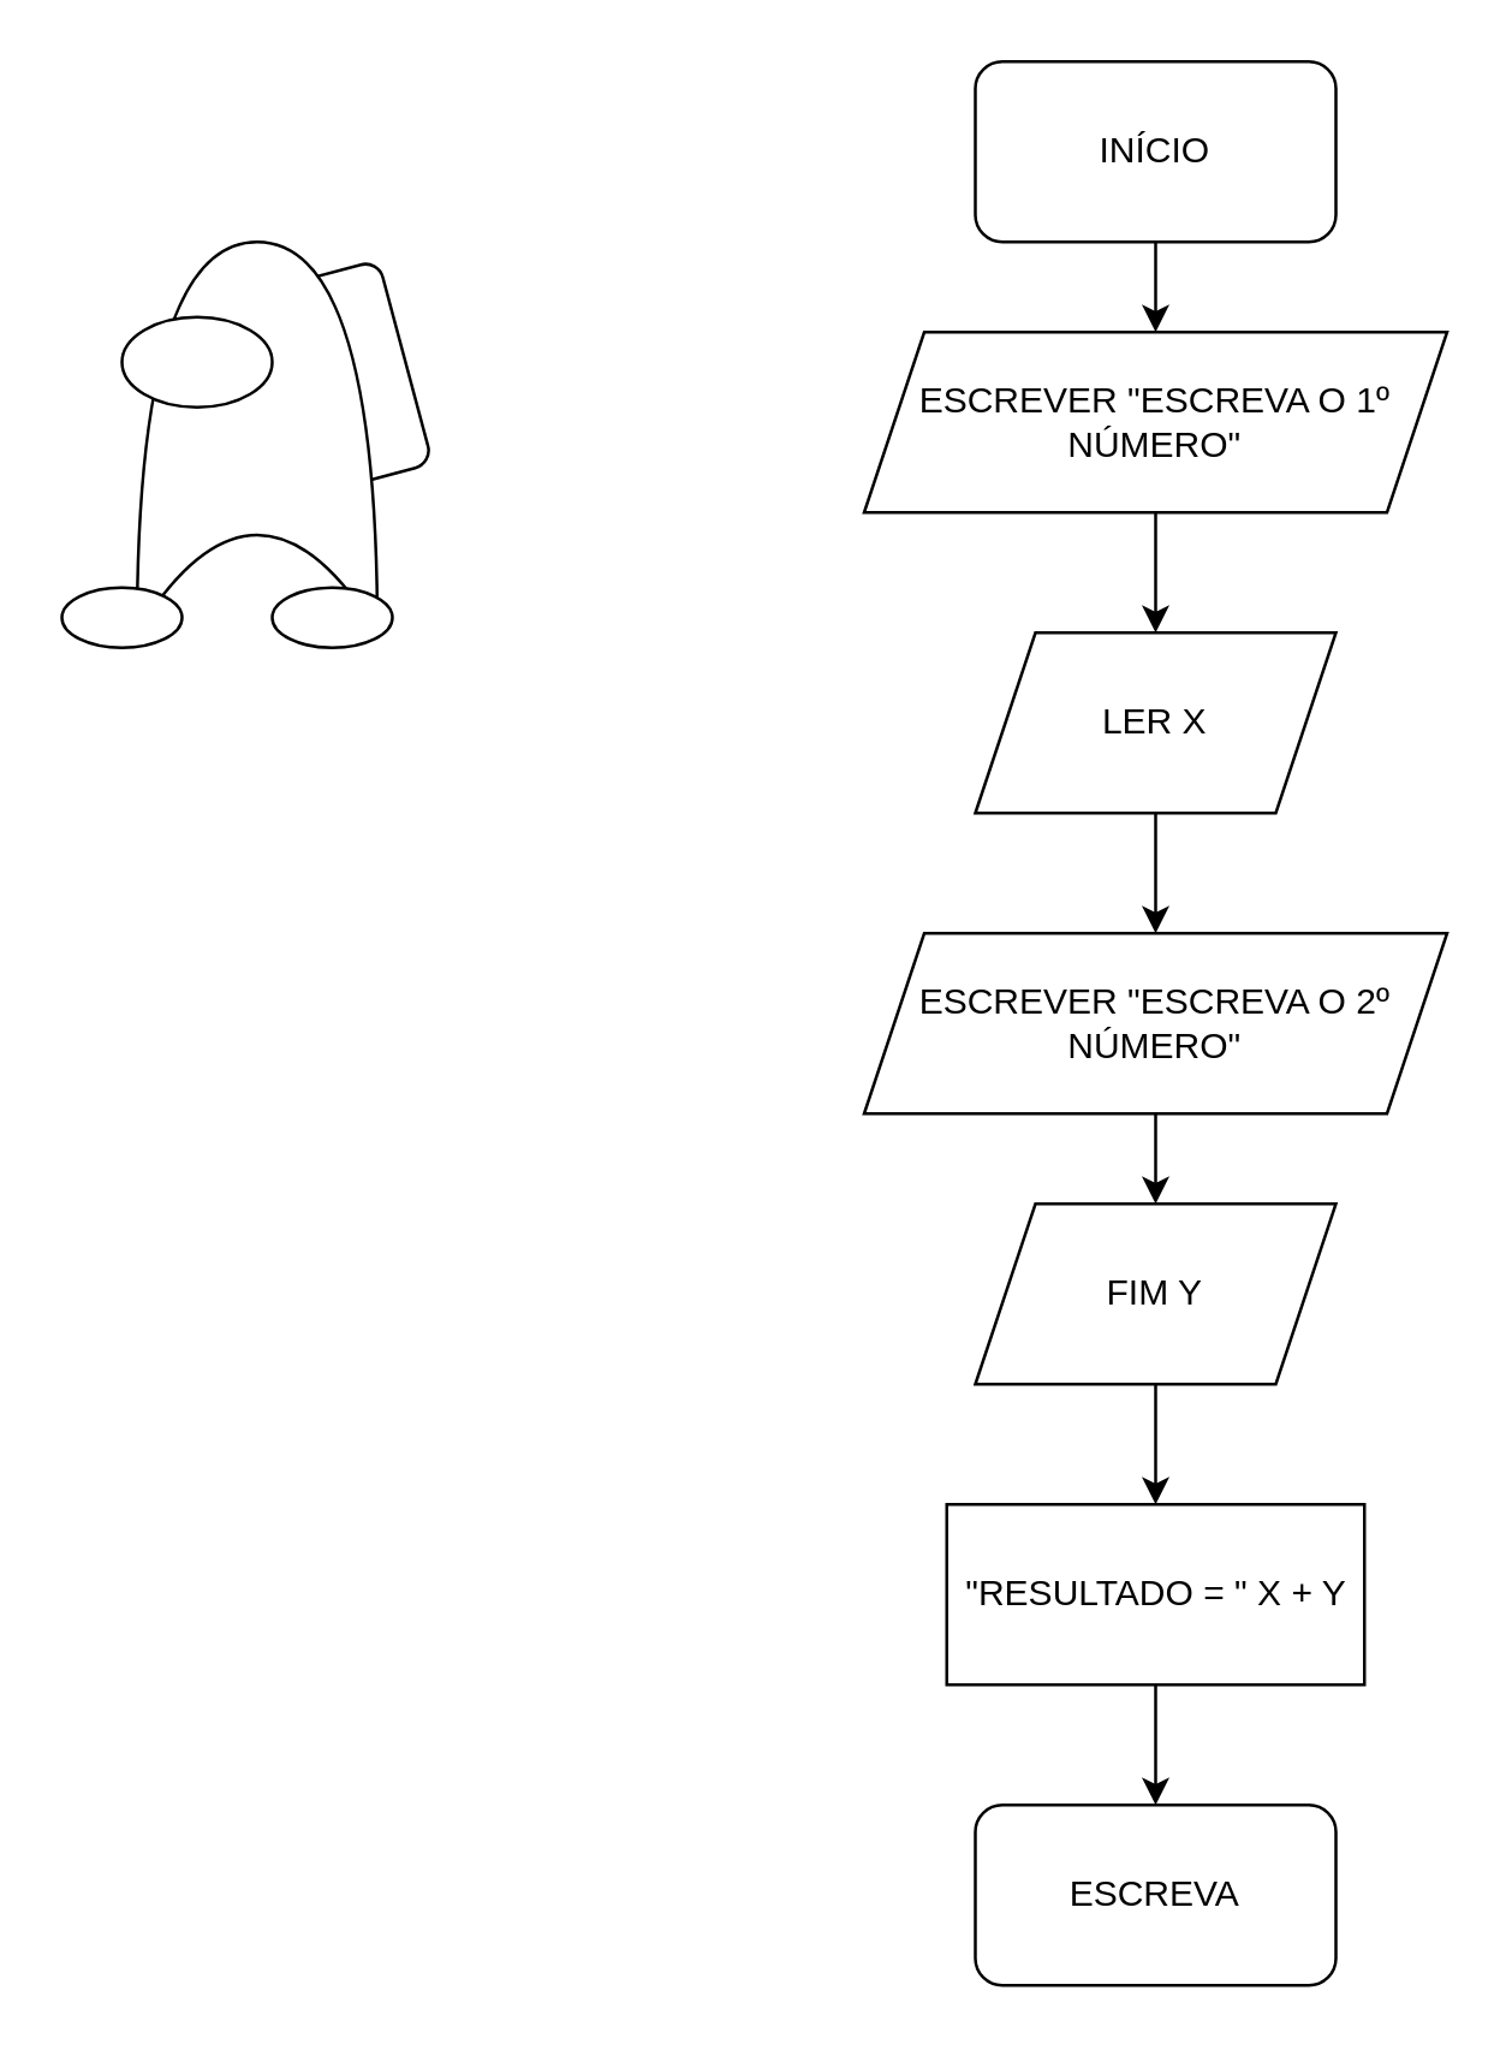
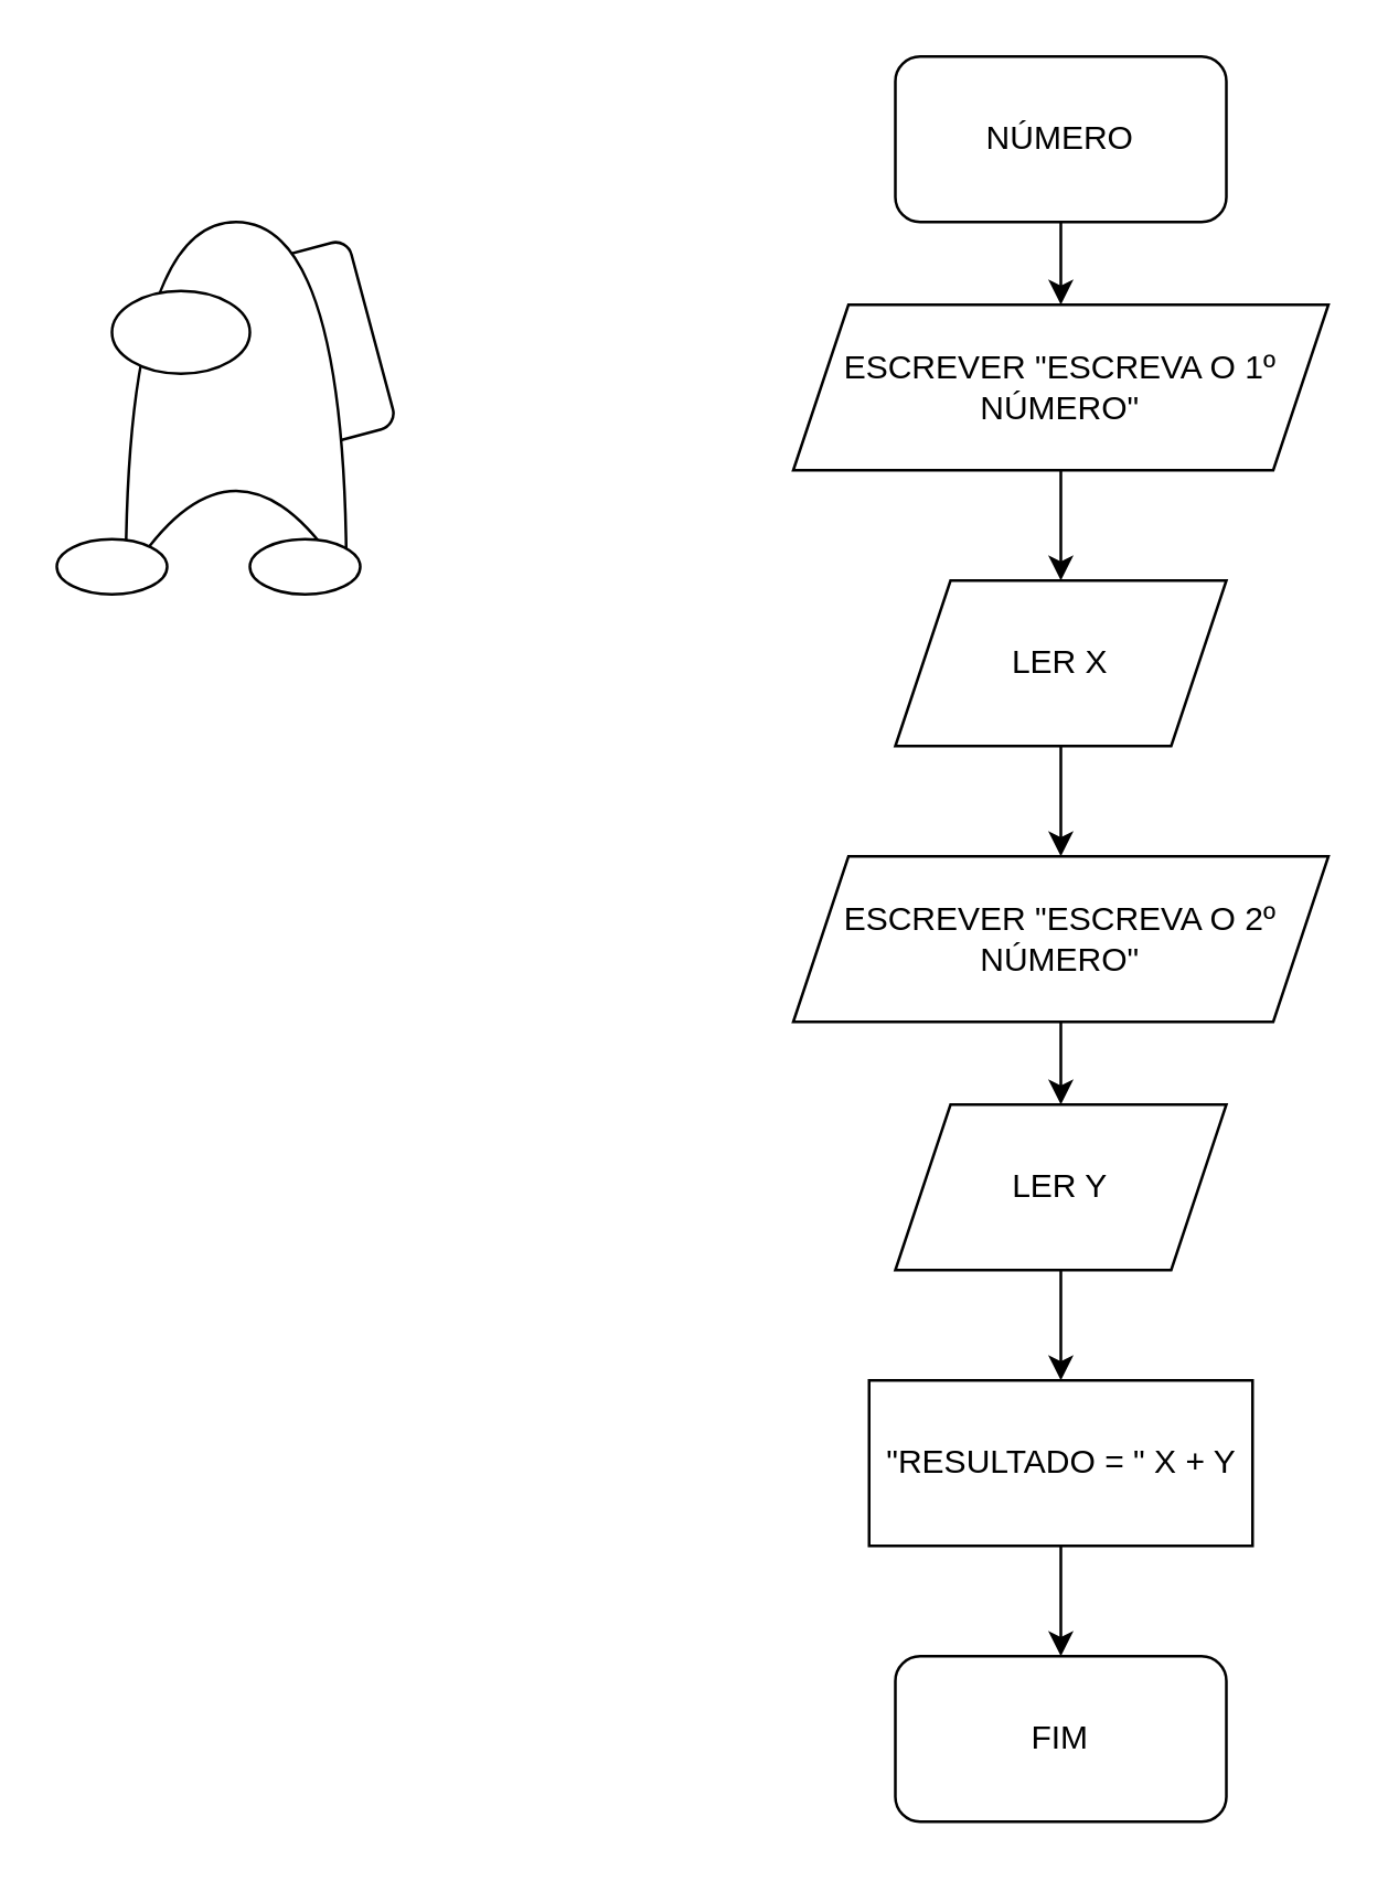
  <mxCell id="0" />
  <mxCell id="1" parent="0" />
- <mxCell id="2" value="INÍCIO" style="rounded=1;whiteSpace=wrap;html=1;" vertex="1" parent="1"><mxGeometry x="324" y="20" width="120" height="60" as="geometry" /></mxCell>
+ <mxCell id="2" value="NÚMERO" style="rounded=1;whiteSpace=wrap;html=1;" vertex="1" parent="1"><mxGeometry x="324" y="20" width="120" height="60" as="geometry" /></mxCell>
  <mxCell id="3" value="" style="endArrow=classic;html=1;rounded=0;exitX=0.5;exitY=1;exitDx=0;exitDy=0;entryX=0.5;entryY=0;entryDx=0;entryDy=0;" edge="1" parent="1" source="2" target="4"><mxGeometry width="50" height="50" relative="1" as="geometry"><mxPoint x="360" y="540" as="sourcePoint" /><mxPoint x="384" y="260" as="targetPoint" /></mxGeometry></mxCell>
  <mxCell id="4" value="ESCREVER &quot;ESCREVA O 1º NÚMERO&quot;" style="shape=parallelogram;perimeter=parallelogramPerimeter;whiteSpace=wrap;html=1;fixedSize=1;" vertex="1" parent="1"><mxGeometry x="287" y="110" width="194" height="60" as="geometry" /></mxCell>
- <mxCell id="5" value="FIM Y" style="shape=parallelogram;perimeter=parallelogramPerimeter;whiteSpace=wrap;html=1;fixedSize=1;" vertex="1" parent="1"><mxGeometry x="324" y="400" width="120" height="60" as="geometry" /></mxCell>
+ <mxCell id="5" value="LER Y" style="shape=parallelogram;perimeter=parallelogramPerimeter;whiteSpace=wrap;html=1;fixedSize=1;" vertex="1" parent="1"><mxGeometry x="324" y="400" width="120" height="60" as="geometry" /></mxCell>
  <mxCell id="6" value="" style="endArrow=classic;html=1;rounded=0;entryX=0.5;entryY=0;entryDx=0;entryDy=0;exitX=0.5;exitY=1;exitDx=0;exitDy=0;" edge="1" parent="1" source="4" target="13"><mxGeometry width="50" height="50" relative="1" as="geometry"><mxPoint x="370" y="350" as="sourcePoint" /><mxPoint x="383" y="400" as="targetPoint" /></mxGeometry></mxCell>
  <mxCell id="7" value="&quot;RESULTADO = &quot; X + Y" style="rounded=0;whiteSpace=wrap;html=1;" vertex="1" parent="1"><mxGeometry x="314.5" y="500" width="139" height="60" as="geometry" /></mxCell>
  <mxCell id="8" value="" style="endArrow=classic;html=1;rounded=0;exitX=0.5;exitY=1;exitDx=0;exitDy=0;entryX=0.5;entryY=0;entryDx=0;entryDy=0;" edge="1" parent="1" source="5" target="7"><mxGeometry width="50" height="50" relative="1" as="geometry"><mxPoint x="360" y="540" as="sourcePoint" /><mxPoint x="410" y="490" as="targetPoint" /></mxGeometry></mxCell>
  <mxCell id="9" value="ESCREVER &quot;ESCREVA O 2º NÚMERO&quot;" style="shape=parallelogram;perimeter=parallelogramPerimeter;whiteSpace=wrap;html=1;fixedSize=1;" vertex="1" parent="1"><mxGeometry x="287" y="310" width="194" height="60" as="geometry" /></mxCell>
  <mxCell id="10" value="" style="endArrow=classic;html=1;rounded=0;exitX=0.5;exitY=1;exitDx=0;exitDy=0;entryX=0.5;entryY=0;entryDx=0;entryDy=0;" edge="1" parent="1" source="9" target="5"><mxGeometry width="50" height="50" relative="1" as="geometry"><mxPoint x="360" y="540" as="sourcePoint" /><mxPoint x="410" y="490" as="targetPoint" /></mxGeometry></mxCell>
  <mxCell id="11" value="" style="endArrow=classic;html=1;rounded=0;exitX=0.5;exitY=1;exitDx=0;exitDy=0;entryX=0.5;entryY=0;entryDx=0;entryDy=0;" edge="1" parent="1" source="7" target="12"><mxGeometry width="50" height="50" relative="1" as="geometry"><mxPoint x="360" y="640" as="sourcePoint" /><mxPoint x="384" y="810" as="targetPoint" /></mxGeometry></mxCell>
- <mxCell id="12" value="ESCREVA" style="rounded=1;whiteSpace=wrap;html=1;" vertex="1" parent="1"><mxGeometry x="324" y="600" width="120" height="60" as="geometry" /></mxCell>
+ <mxCell id="12" value="FIM" style="rounded=1;whiteSpace=wrap;html=1;" vertex="1" parent="1"><mxGeometry x="324" y="600" width="120" height="60" as="geometry" /></mxCell>
  <mxCell id="13" value="LER X" style="shape=parallelogram;perimeter=parallelogramPerimeter;whiteSpace=wrap;html=1;fixedSize=1;" vertex="1" parent="1"><mxGeometry x="324" y="210" width="120" height="60" as="geometry" /></mxCell>
  <mxCell id="14" value="" style="endArrow=classic;html=1;rounded=0;exitX=0.5;exitY=1;exitDx=0;exitDy=0;entryX=0.5;entryY=0;entryDx=0;entryDy=0;" edge="1" parent="1" source="13" target="9"><mxGeometry width="50" height="50" relative="1" as="geometry"><mxPoint x="360" y="440" as="sourcePoint" /><mxPoint x="410" y="390" as="targetPoint" /></mxGeometry></mxCell>
  <mxCell id="15" value="" style="group" vertex="1" connectable="0" parent="1"><mxGeometry x="20" y="80" width="123.377" height="135" as="geometry" /></mxCell>
  <mxCell id="16" value="" style="rounded=1;whiteSpace=wrap;html=1;rotation=75;direction=west;" vertex="1" parent="15"><mxGeometry x="60" y="25" width="70" height="40" as="geometry" /></mxCell>
  <mxCell id="17" value="" style="group" vertex="1" connectable="0" parent="15"><mxGeometry width="110" height="135" as="geometry" /></mxCell>
  <mxCell id="18" value="" style="shape=xor;whiteSpace=wrap;html=1;rotation=-90;" vertex="1" parent="17"><mxGeometry y="25" width="130" height="80" as="geometry" /></mxCell>
  <mxCell id="19" value="" style="ellipse;whiteSpace=wrap;html=1;" vertex="1" parent="17"><mxGeometry x="20" y="25" width="50" height="30" as="geometry" /></mxCell>
  <mxCell id="20" value="" style="ellipse;whiteSpace=wrap;html=1;" vertex="1" parent="17"><mxGeometry y="115" width="40" height="20" as="geometry" /></mxCell>
  <mxCell id="21" value="" style="ellipse;whiteSpace=wrap;html=1;" vertex="1" parent="17"><mxGeometry x="70" y="115" width="40" height="20" as="geometry" /></mxCell>
